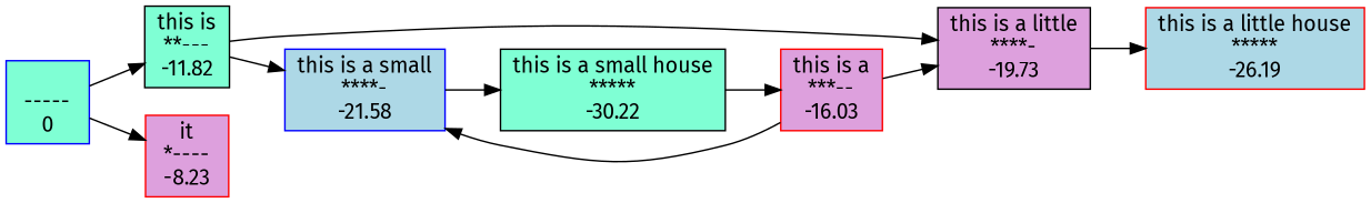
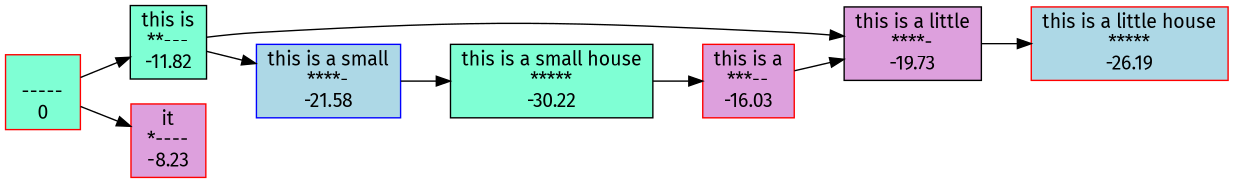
  digraph {
    fontname="Fira Sans"
    rankdir=LR
    node [color=black fillcolor=aquamarine fontname="Fira Sans" shape=box style=filled]
    edge [fontname="Fira Sans"]
-   n1 [color=blue label="\n-----\n0"]
+   n1 [color=red label="\n-----\n0"]
    n2 [label="this is\n**---\n-11.82"]
    n3 [color=red fillcolor=plum label="it\n*----\n-8.23"]
    n4 [fillcolor=plum label="this is a little\n****-\n-19.73"]
    n5 [color=blue fillcolor=lightblue label="this is a small\n****-\n-21.58"]
    n6 [color=red fillcolor=plum label="this is a\n***--\n-16.03"]
    n7 [color=red fillcolor=lightblue label="this is a little house\n*****\n-26.19"]
    n8 [label="this is a small house\n*****\n-30.22"]
    n1 -> n2
    n1 -> n3
    n2 -> n4
    n2 -> n5
    n4 -> n7
    n5 -> n8
    n6 -> n4
-   n6 -> n5
    n8 -> n6
  }
